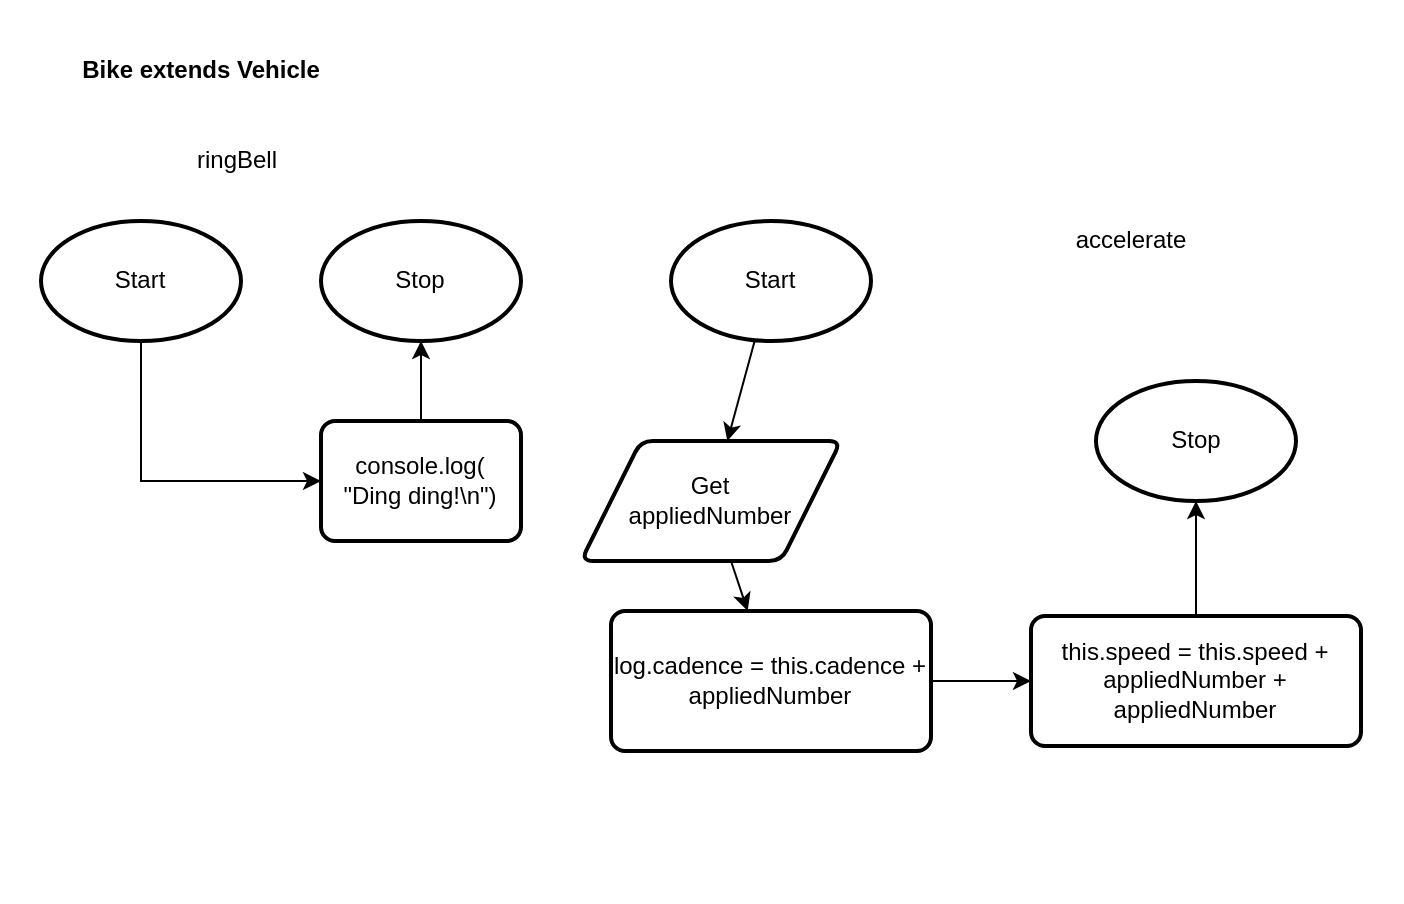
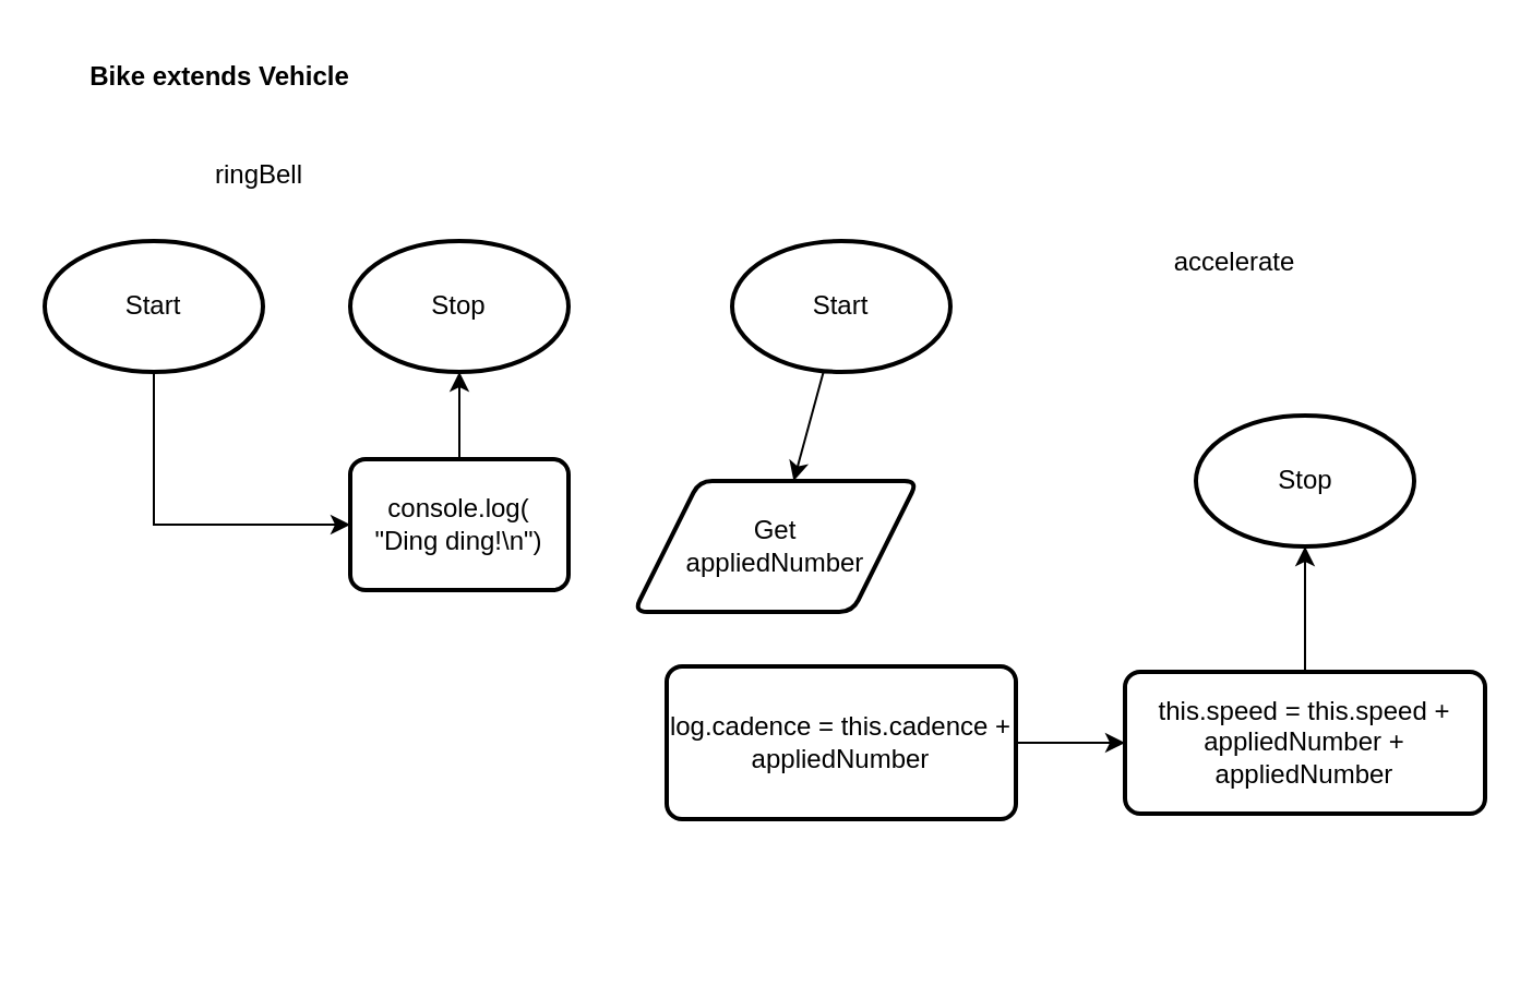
  <mxCell id="0" />
  <mxCell id="1" parent="0" />
  <mxCell id="2" style="edgeStyle=none;html=1;entryX=0.5;entryY=0;entryDx=0;entryDy=0;fontSize=12;" parent="1" edge="1"><mxGeometry relative="1" as="geometry"><mxPoint x="375" y="360" as="sourcePoint" /></mxGeometry></mxCell>
  <mxCell id="3" style="edgeStyle=none;html=1;fontSize=12;" parent="1" edge="1"><mxGeometry relative="1" as="geometry"><mxPoint x="413.5" y="430" as="sourcePoint" /></mxGeometry></mxCell>
  <mxCell id="4" style="edgeStyle=none;html=1;entryX=0;entryY=0.5;entryDx=0;entryDy=0;fontSize=9;" parent="1" edge="1"><mxGeometry relative="1" as="geometry"><mxPoint x="564.5" y="230" as="sourcePoint" /></mxGeometry></mxCell>
  <mxCell id="5" value="&lt;b&gt;Bike&amp;nbsp;extends Vehicle&lt;br&gt;&lt;/b&gt;" style="text;html=1;align=center;verticalAlign=middle;resizable=0;points=[];autosize=1;strokeColor=none;fillColor=none;" parent="1" vertex="1"><mxGeometry x="30" y="20" width="140" height="30" as="geometry" /></mxCell>
  <mxCell id="6" style="edgeStyle=none;html=1;" edge="1" parent="1" source="7" target="13"><mxGeometry relative="1" as="geometry" /></mxCell>
  <mxCell id="7" value="Start" style="strokeWidth=2;html=1;shape=mxgraph.flowchart.start_1;whiteSpace=wrap;" parent="1" vertex="1"><mxGeometry x="335" y="110" width="100" height="60" as="geometry" /></mxCell>
  <mxCell id="8" value="Stop" style="strokeWidth=2;html=1;shape=mxgraph.flowchart.start_1;whiteSpace=wrap;" parent="1" vertex="1"><mxGeometry x="547.5" y="190" width="100" height="60" as="geometry" /></mxCell>
  <mxCell id="9" value="accelerate" style="text;html=1;align=center;verticalAlign=middle;resizable=0;points=[];autosize=1;strokeColor=none;fillColor=none;" parent="1" vertex="1"><mxGeometry x="525" y="105" width="80" height="30" as="geometry" /></mxCell>
  <mxCell id="10" style="edgeStyle=none;html=1;entryX=0.5;entryY=1;entryDx=0;entryDy=0;entryPerimeter=0;fontSize=12;" edge="1" parent="1" source="11" target="8"><mxGeometry relative="1" as="geometry" /></mxCell>
  <mxCell id="11" value="this.speed = this.speed + appliedNumber + appliedNumber" style="rounded=1;whiteSpace=wrap;html=1;absoluteArcSize=1;arcSize=14;strokeWidth=2;fontSize=12;" parent="1" vertex="1"><mxGeometry x="515" y="307.5" width="165" height="65" as="geometry" /></mxCell>
- <mxCell id="12" style="edgeStyle=none;html=1;fontSize=12;" edge="1" parent="1" source="13" target="15"><mxGeometry relative="1" as="geometry" /></mxCell>
  <mxCell id="13" value="&lt;font style=&quot;font-size: 12px;&quot;&gt;Get&lt;br&gt;appliedNumber&lt;/font&gt;" style="shape=parallelogram;html=1;strokeWidth=2;perimeter=parallelogramPerimeter;whiteSpace=wrap;rounded=1;arcSize=12;size=0.23;fontSize=11;" parent="1" vertex="1"><mxGeometry x="290" y="220" width="130" height="60" as="geometry" /></mxCell>
  <mxCell id="14" style="edgeStyle=none;html=1;entryX=0;entryY=0.5;entryDx=0;entryDy=0;fontSize=12;" edge="1" parent="1" source="15" target="11"><mxGeometry relative="1" as="geometry" /></mxCell>
  <mxCell id="15" value="log.cadence = this.cadence + appliedNumber" style="rounded=1;whiteSpace=wrap;html=1;absoluteArcSize=1;arcSize=14;strokeWidth=2;fontSize=12;" parent="1" vertex="1"><mxGeometry x="305" y="305" width="160" height="70" as="geometry" /></mxCell>
  <mxCell id="16" style="edgeStyle=orthogonalEdgeStyle;html=1;entryX=0;entryY=0.5;entryDx=0;entryDy=0;rounded=0;" parent="1" source="17" target="21" edge="1"><mxGeometry relative="1" as="geometry"><mxPoint x="70" y="210" as="targetPoint" /><Array as="points"><mxPoint x="70" y="240" /></Array></mxGeometry></mxCell>
  <mxCell id="17" value="Start" style="strokeWidth=2;html=1;shape=mxgraph.flowchart.start_1;whiteSpace=wrap;" parent="1" vertex="1"><mxGeometry x="20" y="110" width="100" height="60" as="geometry" /></mxCell>
  <mxCell id="18" value="Stop" style="strokeWidth=2;html=1;shape=mxgraph.flowchart.start_1;whiteSpace=wrap;" parent="1" vertex="1"><mxGeometry x="160" y="110" width="100" height="60" as="geometry" /></mxCell>
  <mxCell id="19" value="ringBell" style="text;html=1;align=center;verticalAlign=middle;resizable=0;points=[];autosize=1;strokeColor=none;fillColor=none;" parent="1" vertex="1"><mxGeometry x="85" y="65" width="65" height="30" as="geometry" /></mxCell>
  <mxCell id="20" style="edgeStyle=none;html=1;fontSize=8;" parent="1" target="18" edge="1"><mxGeometry relative="1" as="geometry"><mxPoint x="210" y="210" as="sourcePoint" /></mxGeometry></mxCell>
  <mxCell id="21" value="console.log(&lt;br&gt;&quot;Ding ding!\n&quot;)" style="rounded=1;whiteSpace=wrap;html=1;absoluteArcSize=1;arcSize=14;strokeWidth=2;fontSize=12;" parent="1" vertex="1"><mxGeometry x="160" y="210" width="100" height="60" as="geometry" /></mxCell>
